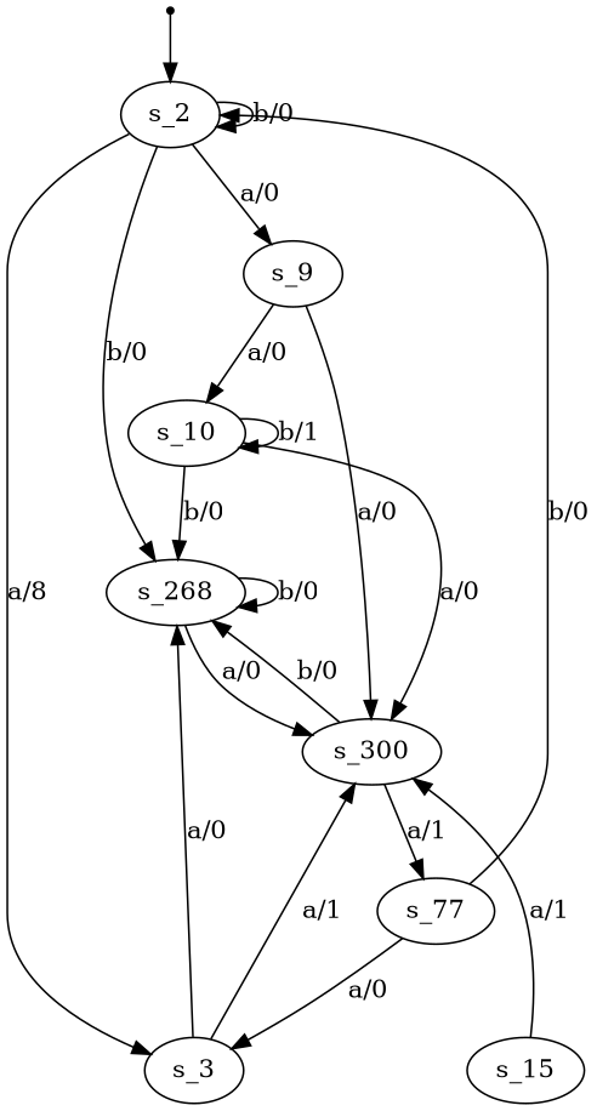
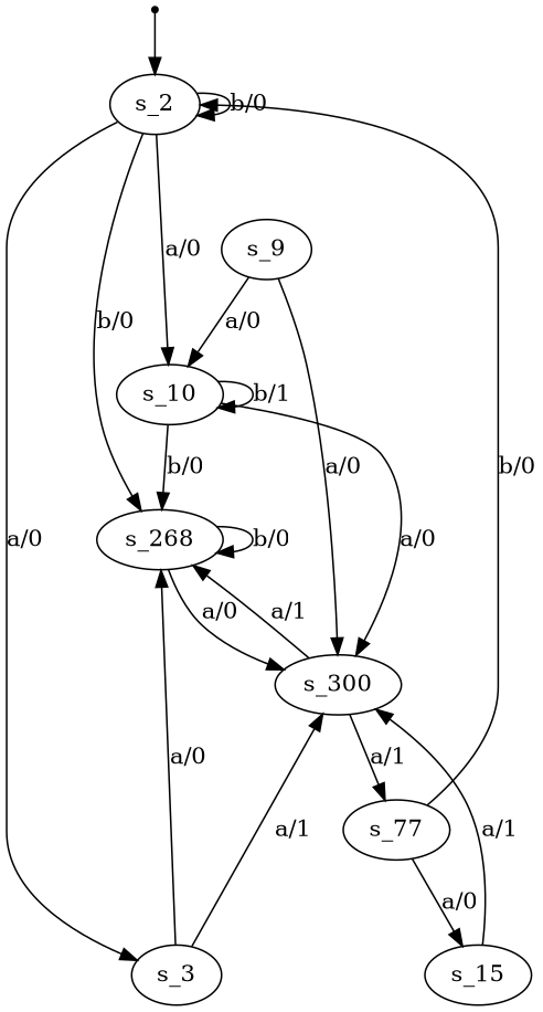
  digraph {
    n1 [label=s_2 root=true]
    s_268
    s_9
    s_3
    s_300
    s_10
    s_77
    s_15
    qi [shape=point]
    n1 -> n1 [label="b/0"]
    n1 -> s_268 [label="b/0"]
-   n1 -> s_9 [label="a/0"]
-   n1 -> s_3 [label="a/8"]
+   n1 -> s_10 [label="a/0"]
+   n1 -> s_3 [label="a/0"]
    s_268 -> s_268 [label="b/0"]
    s_268 -> s_300 [label="a/0"]
    s_9 -> s_300 [label="a/0"]
    s_9 -> s_10 [label="a/0"]
    s_3 -> s_268 [label="a/0"]
    s_3 -> s_300 [label="a/1"]
-   s_300 -> s_268 [label="b/0"]
+   s_300 -> s_268 [label="a/1"]
    s_300 -> s_77 [label="a/1"]
    s_10 -> s_268 [label="b/0"]
    s_10 -> s_300 [label="a/0"]
    s_10 -> s_10 [label="b/1"]
    s_77 -> n1 [label="b/0"]
-   s_77 -> s_3 [label="a/0"]
+   s_77 -> s_15 [label="a/0"]
    s_15 -> s_300 [label="a/1"]
    qi -> n1
  }
